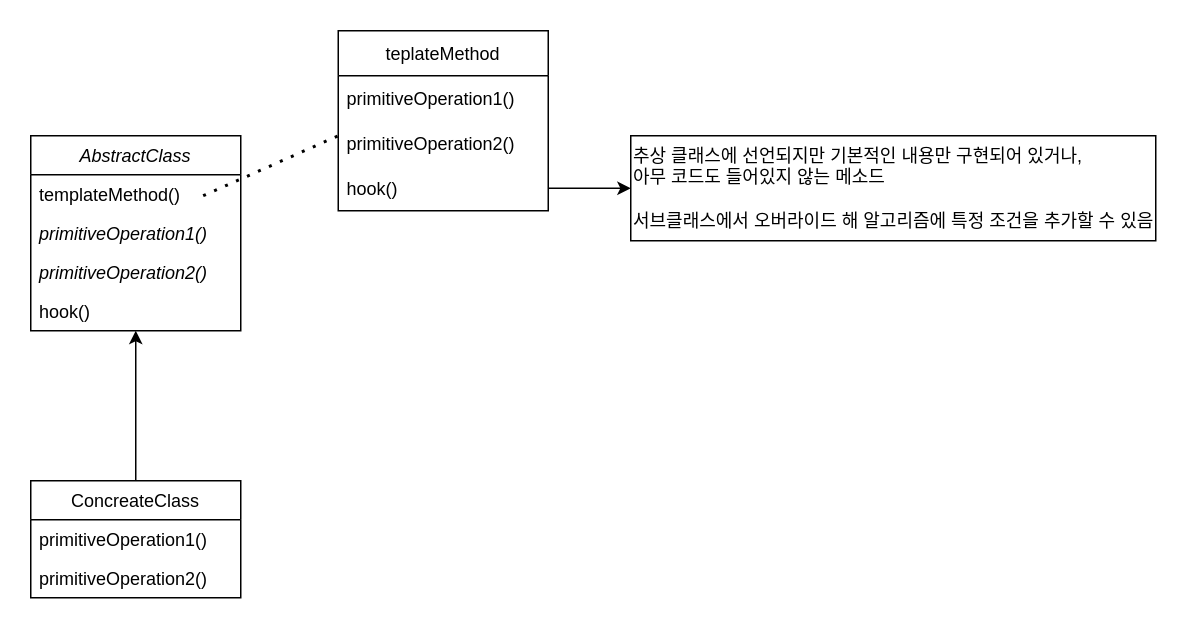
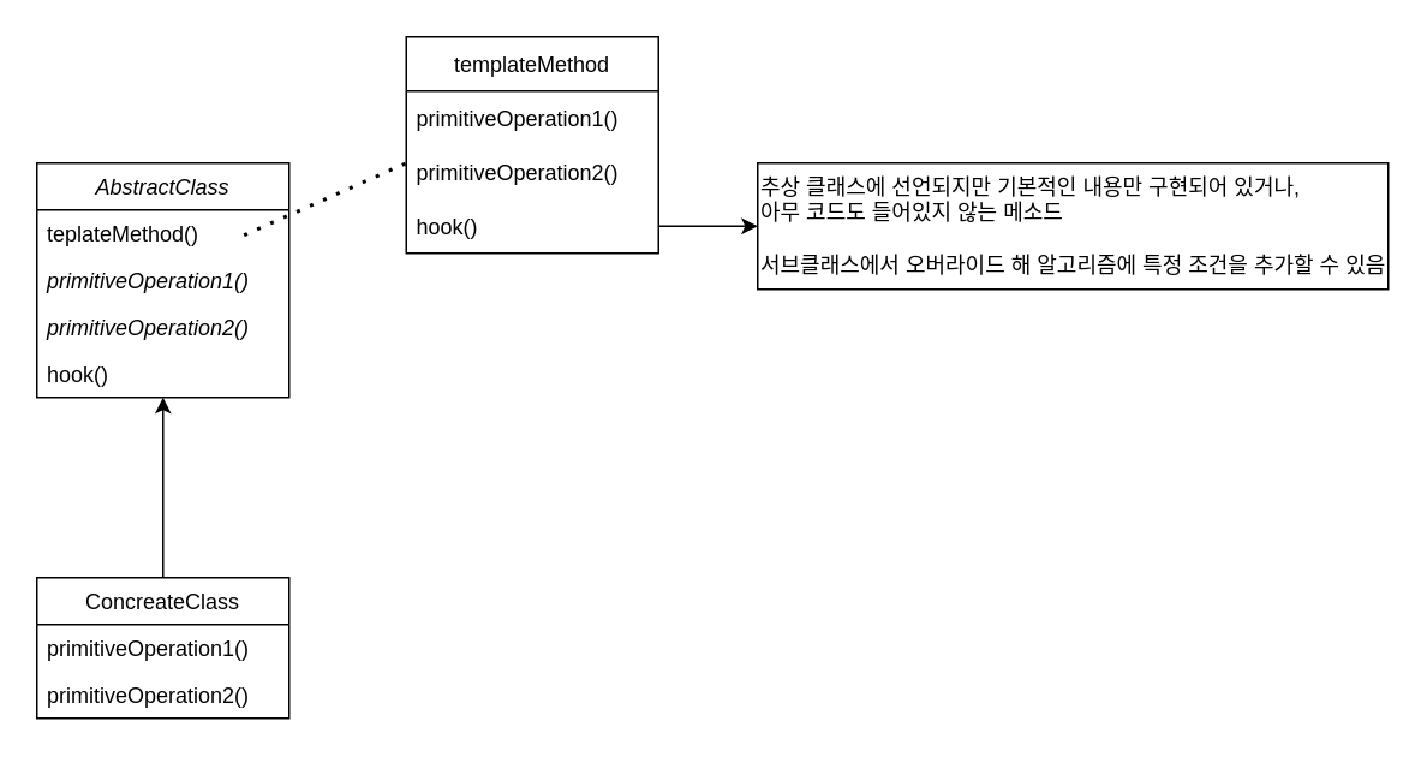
  <mxCell id="0" />
  <mxCell id="1" parent="0" />
  <mxCell id="2" value="AbstractClass" style="swimlane;fontStyle=2;childLayout=stackLayout;horizontal=1;startSize=26;fillColor=none;horizontalStack=0;resizeParent=1;resizeParentMax=0;resizeLast=0;collapsible=1;marginBottom=0;" vertex="1" parent="1"><mxGeometry x="20" y="90" width="140" height="130" as="geometry" /></mxCell>
- <mxCell id="3" value="templateMethod()" style="text;strokeColor=none;fillColor=none;align=left;verticalAlign=top;spacingLeft=4;spacingRight=4;overflow=hidden;rotatable=0;points=[[0,0.5],[1,0.5]];portConstraint=eastwest;" vertex="1" parent="2"><mxGeometry y="26" width="140" height="26" as="geometry" /></mxCell>
+ <mxCell id="3" value="teplateMethod()" style="text;strokeColor=none;fillColor=none;align=left;verticalAlign=top;spacingLeft=4;spacingRight=4;overflow=hidden;rotatable=0;points=[[0,0.5],[1,0.5]];portConstraint=eastwest;" vertex="1" parent="2"><mxGeometry y="26" width="140" height="26" as="geometry" /></mxCell>
  <mxCell id="4" value="primitiveOperation1()" style="text;strokeColor=none;fillColor=none;align=left;verticalAlign=top;spacingLeft=4;spacingRight=4;overflow=hidden;rotatable=0;points=[[0,0.5],[1,0.5]];portConstraint=eastwest;fontStyle=2" vertex="1" parent="2"><mxGeometry y="52" width="140" height="26" as="geometry" /></mxCell>
  <mxCell id="5" value="primitiveOperation2()" style="text;strokeColor=none;fillColor=none;align=left;verticalAlign=top;spacingLeft=4;spacingRight=4;overflow=hidden;rotatable=0;points=[[0,0.5],[1,0.5]];portConstraint=eastwest;fontStyle=2" vertex="1" parent="2"><mxGeometry y="78" width="140" height="26" as="geometry" /></mxCell>
  <mxCell id="6" value="hook()" style="text;strokeColor=none;fillColor=none;align=left;verticalAlign=top;spacingLeft=4;spacingRight=4;overflow=hidden;rotatable=0;points=[[0,0.5],[1,0.5]];portConstraint=eastwest;fontStyle=0" vertex="1" parent="2"><mxGeometry y="104" width="140" height="26" as="geometry" /></mxCell>
  <mxCell id="7" style="edgeStyle=orthogonalEdgeStyle;rounded=0;orthogonalLoop=1;jettySize=auto;html=1;exitX=0.5;exitY=0;exitDx=0;exitDy=0;" edge="1" parent="1" source="8"><mxGeometry relative="1" as="geometry"><mxPoint x="90" y="220" as="targetPoint" /></mxGeometry></mxCell>
  <mxCell id="8" value="ConcreateClass" style="swimlane;fontStyle=0;childLayout=stackLayout;horizontal=1;startSize=26;fillColor=none;horizontalStack=0;resizeParent=1;resizeParentMax=0;resizeLast=0;collapsible=1;marginBottom=0;" vertex="1" parent="1"><mxGeometry x="20" y="320" width="140" height="78" as="geometry" /></mxCell>
  <mxCell id="9" value="primitiveOperation1()" style="text;strokeColor=none;fillColor=none;align=left;verticalAlign=top;spacingLeft=4;spacingRight=4;overflow=hidden;rotatable=0;points=[[0,0.5],[1,0.5]];portConstraint=eastwest;" vertex="1" parent="8"><mxGeometry y="26" width="140" height="26" as="geometry" /></mxCell>
  <mxCell id="10" value="primitiveOperation2()" style="text;strokeColor=none;fillColor=none;align=left;verticalAlign=top;spacingLeft=4;spacingRight=4;overflow=hidden;rotatable=0;points=[[0,0.5],[1,0.5]];portConstraint=eastwest;" vertex="1" parent="8"><mxGeometry y="52" width="140" height="26" as="geometry" /></mxCell>
  <mxCell id="11" value="" style="endArrow=none;dashed=1;html=1;dashPattern=1 3;strokeWidth=2;rounded=0;exitX=0.821;exitY=0.538;exitDx=0;exitDy=0;exitPerimeter=0;" edge="1" parent="1" source="3"><mxGeometry width="50" height="50" relative="1" as="geometry"><mxPoint x="-15" y="360" as="sourcePoint" /><mxPoint x="225" y="90" as="targetPoint" /></mxGeometry></mxCell>
- <mxCell id="12" value="teplateMethod" style="swimlane;fontStyle=0;childLayout=stackLayout;horizontal=1;startSize=30;horizontalStack=0;resizeParent=1;resizeParentMax=0;resizeLast=0;collapsible=1;marginBottom=0;" vertex="1" parent="1"><mxGeometry x="225" y="20" width="140" height="120" as="geometry" /></mxCell>
+ <mxCell id="12" value="templateMethod" style="swimlane;fontStyle=0;childLayout=stackLayout;horizontal=1;startSize=30;horizontalStack=0;resizeParent=1;resizeParentMax=0;resizeLast=0;collapsible=1;marginBottom=0;" vertex="1" parent="1"><mxGeometry x="225" y="20" width="140" height="120" as="geometry" /></mxCell>
  <mxCell id="13" value="primitiveOperation1()" style="text;strokeColor=none;fillColor=none;align=left;verticalAlign=middle;spacingLeft=4;spacingRight=4;overflow=hidden;points=[[0,0.5],[1,0.5]];portConstraint=eastwest;rotatable=0;" vertex="1" parent="12"><mxGeometry y="30" width="140" height="30" as="geometry" /></mxCell>
  <mxCell id="14" value="primitiveOperation2()" style="text;strokeColor=none;fillColor=none;align=left;verticalAlign=middle;spacingLeft=4;spacingRight=4;overflow=hidden;points=[[0,0.5],[1,0.5]];portConstraint=eastwest;rotatable=0;" vertex="1" parent="12"><mxGeometry y="60" width="140" height="30" as="geometry" /></mxCell>
  <mxCell id="15" value="hook()" style="text;strokeColor=none;fillColor=none;align=left;verticalAlign=middle;spacingLeft=4;spacingRight=4;overflow=hidden;points=[[0,0.5],[1,0.5]];portConstraint=eastwest;rotatable=0;" vertex="1" parent="12"><mxGeometry y="90" width="140" height="30" as="geometry" /></mxCell>
  <mxCell id="16" value="" style="endArrow=classic;html=1;rounded=0;exitX=1;exitY=0.5;exitDx=0;exitDy=0;" edge="1" parent="1" source="15"><mxGeometry width="50" height="50" relative="1" as="geometry"><mxPoint x="260" y="310" as="sourcePoint" /><mxPoint x="420" y="125" as="targetPoint" /></mxGeometry></mxCell>
  <mxCell id="17" value="추상 클래스에 선언되지만 기본적인 내용만 구현되어 있거나,&lt;br&gt;아무 코드도 들어있지 않는 메소드&lt;br&gt;&lt;br&gt;서브클래스에서 오버라이드 해 알고리즘에 특정 조건을 추가할 수 있음" style="text;html=1;align=left;verticalAlign=middle;resizable=0;points=[];autosize=1;strokeColor=default;fillColor=none;" vertex="1" parent="1"><mxGeometry x="420" y="90" width="350" height="70" as="geometry" /></mxCell>
